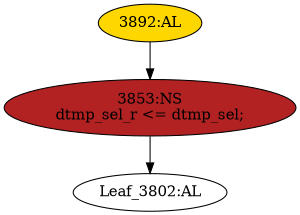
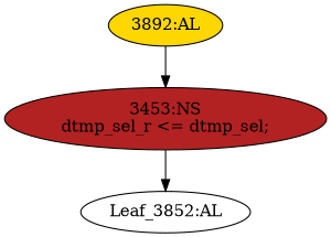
  strict digraph {
    node [style=filled]
    edge [cond="[]" lineno=None]
-   n1 [def_var="['dtmp_sel_r']" label="Leaf_3802:AL" style=""]
-   n2 [ast="<pyverilog.vparser.ast.NonblockingSubstitution object at 0x7f13b5568e50>" fillcolor=firebrick label="3853:NS\ndtmp_sel_r <= dtmp_sel;" statements="[<pyverilog.vparser.ast.NonblockingSubstitution object at 0x7f13b5568e50>]" typ=NonblockingSubstitution]
+   n1 [def_var="['dtmp_sel_r']" label="Leaf_3852:AL" style=""]
+   n2 [ast="<pyverilog.vparser.ast.NonblockingSubstitution object at 0x7f13b5568e50>" fillcolor=firebrick label="3453:NS\ndtmp_sel_r <= dtmp_sel;" statements="[<pyverilog.vparser.ast.NonblockingSubstitution object at 0x7f13b5568e50>]" typ=NonblockingSubstitution]
    n3 [ast="<pyverilog.vparser.ast.Always object at 0x7f13b5568f90>" clk_sens=True fillcolor=gold label="3892:AL" sens="['clk']" statements="[]" typ=Always use_var="['dtmp_sel']"]
    n2 -> n1
    n3 -> n2
  }
